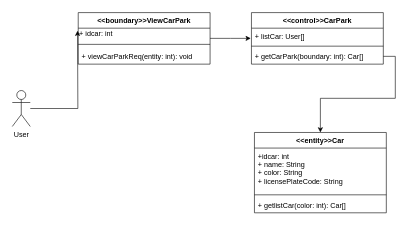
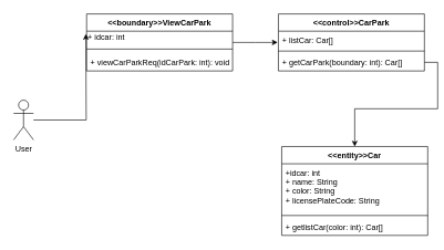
  <mxCell id="0" />
  <mxCell id="1" parent="0" />
  <mxCell id="2" style="edgeStyle=orthogonalEdgeStyle;rounded=0;orthogonalLoop=1;jettySize=auto;html=1;entryX=-0.006;entryY=0.162;entryDx=0;entryDy=0;entryPerimeter=0;" edge="1" parent="1" source="3"><mxGeometry relative="1" as="geometry"><mxPoint x="128.86" y="50.212" as="targetPoint" /></mxGeometry></mxCell>
  <mxCell id="3" value="User" style="shape=umlActor;verticalLabelPosition=bottom;verticalAlign=top;html=1;" vertex="1" parent="1"><mxGeometry x="20" y="150" width="30" height="60" as="geometry" /></mxCell>
  <mxCell id="4" style="edgeStyle=orthogonalEdgeStyle;rounded=0;orthogonalLoop=1;jettySize=auto;html=1;" edge="1" parent="1" source="5"><mxGeometry relative="1" as="geometry"><mxPoint x="417.889" y="63" as="targetPoint" /></mxGeometry></mxCell>
  <mxCell id="5" value="&lt;&lt;boundary&gt;&gt;ViewCarPark" style="swimlane;fontStyle=1;align=center;verticalAlign=top;childLayout=stackLayout;horizontal=1;startSize=26;horizontalStack=0;resizeParent=1;resizeParentMax=0;resizeLast=0;collapsible=1;marginBottom=0;" vertex="1" parent="1"><mxGeometry x="130" y="20" width="220" height="86" as="geometry" /></mxCell>
  <mxCell id="6" value="+ idcar: int" style="text;html=1;align=left;verticalAlign=middle;resizable=0;points=[];autosize=1;strokeColor=none;fillColor=none;" vertex="1" parent="5"><mxGeometry y="26" width="220" height="20" as="geometry" /></mxCell>
  <mxCell id="7" value="" style="line;strokeWidth=1;fillColor=none;align=left;verticalAlign=middle;spacingTop=-1;spacingLeft=3;spacingRight=3;rotatable=0;labelPosition=right;points=[];portConstraint=eastwest;" vertex="1" parent="5"><mxGeometry y="46" width="220" height="14" as="geometry" /></mxCell>
- <mxCell id="8" value="+ viewCarParkReq(entity: int): void" style="text;strokeColor=none;fillColor=none;align=left;verticalAlign=top;spacingLeft=4;spacingRight=4;overflow=hidden;rotatable=0;points=[[0,0.5],[1,0.5]];portConstraint=eastwest;" vertex="1" parent="5"><mxGeometry y="60" width="220" height="26" as="geometry" /></mxCell>
+ <mxCell id="8" value="+ viewCarParkReq(idCarPark: int): void" style="text;strokeColor=none;fillColor=none;align=left;verticalAlign=top;spacingLeft=4;spacingRight=4;overflow=hidden;rotatable=0;points=[[0,0.5],[1,0.5]];portConstraint=eastwest;" vertex="1" parent="5"><mxGeometry y="60" width="220" height="26" as="geometry" /></mxCell>
  <mxCell id="9" value="&lt;&lt;control&gt;&gt;CarPark" style="swimlane;fontStyle=1;align=center;verticalAlign=top;childLayout=stackLayout;horizontal=1;startSize=26;horizontalStack=0;resizeParent=1;resizeParentMax=0;resizeLast=0;collapsible=1;marginBottom=0;" vertex="1" parent="1"><mxGeometry x="419" y="20" width="220" height="86" as="geometry" /></mxCell>
- <mxCell id="10" value="+ listCar: User[]" style="text;strokeColor=none;fillColor=none;align=left;verticalAlign=top;spacingLeft=4;spacingRight=4;overflow=hidden;rotatable=0;points=[[0,0.5],[1,0.5]];portConstraint=eastwest;" vertex="1" parent="9"><mxGeometry y="26" width="220" height="26" as="geometry" /></mxCell>
+ <mxCell id="10" value="+ listCar: Car[]" style="text;strokeColor=none;fillColor=none;align=left;verticalAlign=top;spacingLeft=4;spacingRight=4;overflow=hidden;rotatable=0;points=[[0,0.5],[1,0.5]];portConstraint=eastwest;" vertex="1" parent="9"><mxGeometry y="26" width="220" height="26" as="geometry" /></mxCell>
  <mxCell id="11" value="" style="line;strokeWidth=1;fillColor=none;align=left;verticalAlign=middle;spacingTop=-1;spacingLeft=3;spacingRight=3;rotatable=0;labelPosition=right;points=[];portConstraint=eastwest;" vertex="1" parent="9"><mxGeometry y="52" width="220" height="8" as="geometry" /></mxCell>
  <mxCell id="12" value="+ getCarPark(boundary: int): Car[]" style="text;strokeColor=none;fillColor=none;align=left;verticalAlign=top;spacingLeft=4;spacingRight=4;overflow=hidden;rotatable=0;points=[[0,0.5],[1,0.5]];portConstraint=eastwest;" vertex="1" parent="9"><mxGeometry y="60" width="220" height="26" as="geometry" /></mxCell>
  <mxCell id="13" value="&lt;&lt;entity&gt;&gt;Car" style="swimlane;fontStyle=1;align=center;verticalAlign=top;childLayout=stackLayout;horizontal=1;startSize=26;horizontalStack=0;resizeParent=1;resizeParentMax=0;resizeLast=0;collapsible=1;marginBottom=0;" vertex="1" parent="1"><mxGeometry x="424" y="220" width="220" height="134" as="geometry" /></mxCell>
  <mxCell id="14" value="+idcar: int&#10;+ name: String&#10;+ color: String&#10;+ licensePlateCode: String" style="text;strokeColor=none;fillColor=none;align=left;verticalAlign=top;spacingLeft=4;spacingRight=4;overflow=hidden;rotatable=0;points=[[0,0.5],[1,0.5]];portConstraint=eastwest;" vertex="1" parent="13"><mxGeometry y="26" width="220" height="74" as="geometry" /></mxCell>
  <mxCell id="15" value="" style="line;strokeWidth=1;fillColor=none;align=left;verticalAlign=middle;spacingTop=-1;spacingLeft=3;spacingRight=3;rotatable=0;labelPosition=right;points=[];portConstraint=eastwest;" vertex="1" parent="13"><mxGeometry y="100" width="220" height="8" as="geometry" /></mxCell>
  <mxCell id="16" value="+ getlistCar(color: int): Car[]" style="text;strokeColor=none;fillColor=none;align=left;verticalAlign=top;spacingLeft=4;spacingRight=4;overflow=hidden;rotatable=0;points=[[0,0.5],[1,0.5]];portConstraint=eastwest;" vertex="1" parent="13"><mxGeometry y="108" width="220" height="26" as="geometry" /></mxCell>
  <mxCell id="17" style="edgeStyle=orthogonalEdgeStyle;rounded=0;orthogonalLoop=1;jettySize=auto;html=1;" edge="1" parent="1" source="12" target="13"><mxGeometry relative="1" as="geometry" /></mxCell>
